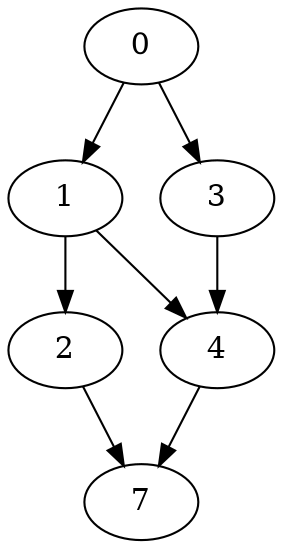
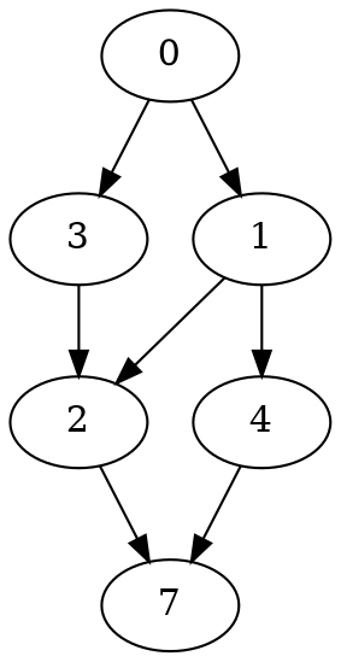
  digraph {
    edge [w=1]
    0
    1
    3
    2
    4
    n6 [label=7]
    0 -> 1
    0 -> 3 [w=4]
    1 -> 2
    1 -> 4 [w=3]
-   3 -> 4
+   3 -> 2
    2 -> n6
    4 -> n6 [w=-1]
  }
